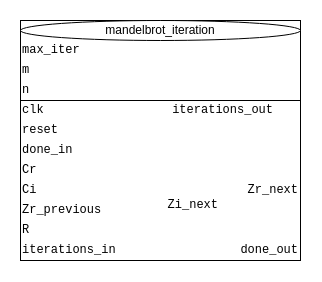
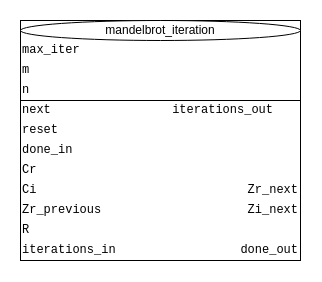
  <mxCell id="0" />
  <mxCell id="1" parent="0" />
  <mxCell id="2" value="" style="group" vertex="1" connectable="0" parent="1"><mxGeometry x="20" y="20" width="280" height="240" as="geometry" /></mxCell>
  <mxCell id="3" value="" style="rounded=0;whiteSpace=wrap;html=1;imageAspect=1;connectable=0;" vertex="1" parent="2"><mxGeometry width="280" height="240" as="geometry" /></mxCell>
  <mxCell id="4" value="mandelbrot_iteration" style="ellipse;whiteSpace=wrap;html=1;" vertex="1" parent="2"><mxGeometry width="280" height="20" as="geometry" /></mxCell>
  <mxCell id="5" value="" style="endArrow=none;html=1;" edge="1" parent="2"><mxGeometry width="50" height="50" as="geometry"><mxPoint y="80" as="sourcePoint" /><mxPoint x="280" y="80" as="targetPoint" /></mxGeometry></mxCell>
  <mxCell id="6" value="max_iter" style="text;html=1;strokeColor=none;fillColor=none;align=left;verticalAlign=middle;whiteSpace=wrap;rounded=0;fontFamily=Courier New;" vertex="1" parent="2"><mxGeometry y="20" width="60" height="20" as="geometry" /></mxCell>
  <mxCell id="7" value="m" style="text;html=1;strokeColor=none;fillColor=none;align=left;verticalAlign=middle;whiteSpace=wrap;rounded=0;fontFamily=Courier New;" vertex="1" parent="2"><mxGeometry y="40" width="60" height="20" as="geometry" /></mxCell>
  <mxCell id="8" value="n" style="text;html=1;strokeColor=none;fillColor=none;align=left;verticalAlign=middle;whiteSpace=wrap;rounded=0;fontFamily=Courier New;" vertex="1" parent="2"><mxGeometry y="60" width="60" height="20" as="geometry" /></mxCell>
- <mxCell id="9" value="clk" style="text;html=1;strokeColor=none;fillColor=none;align=left;verticalAlign=middle;whiteSpace=wrap;rounded=0;fontFamily=Courier New;" vertex="1" parent="2"><mxGeometry y="80" width="60" height="20" as="geometry" /></mxCell>
+ <mxCell id="9" value="next" style="text;html=1;strokeColor=none;fillColor=none;align=left;verticalAlign=middle;whiteSpace=wrap;rounded=0;fontFamily=Courier New;" vertex="1" parent="2"><mxGeometry y="80" width="60" height="20" as="geometry" /></mxCell>
  <mxCell id="10" value="reset&lt;span style=&quot;color: rgba(0 , 0 , 0 , 0) ; font-family: monospace ; font-size: 0px&quot;&gt;%3CmxGraphModel%3E%3Croot%3E%3CmxCell%20id%3D%220%22%2F%3E%3CmxCell%20id%3D%221%22%20parent%3D%220%22%2F%3E%3CmxCell%20id%3D%222%22%20value%3D%22clk%22%20style%3D%22text%3Bhtml%3D1%3BstrokeColor%3Dnone%3BfillColor%3Dnone%3Balign%3Dleft%3BverticalAlign%3Dmiddle%3BwhiteSpace%3Dwrap%3Brounded%3D0%3BfontFamily%3DCourier%20New%3B%22%20vertex%3D%221%22%20parent%3D%221%22%3E%3CmxGeometry%20x%3D%22360%22%20y%3D%22280%22%20width%3D%2260%22%20height%3D%2220%22%20as%3D%22geometry%22%2F%3E%3C%2FmxCell%3E%3C%2Froot%3E%3C%2FmxGraphModel%3E&lt;/span&gt;" style="text;html=1;strokeColor=none;fillColor=none;align=left;verticalAlign=middle;whiteSpace=wrap;rounded=0;fontFamily=Courier New;" vertex="1" parent="2"><mxGeometry y="100" width="60" height="20" as="geometry" /></mxCell>
  <mxCell id="11" value="done_in" style="text;html=1;strokeColor=none;fillColor=none;align=left;verticalAlign=middle;whiteSpace=wrap;rounded=0;fontFamily=Courier New;" vertex="1" parent="2"><mxGeometry y="120" width="60" height="20" as="geometry" /></mxCell>
  <mxCell id="12" value="Cr" style="text;html=1;strokeColor=none;fillColor=none;align=left;verticalAlign=middle;whiteSpace=wrap;rounded=0;fontFamily=Courier New;" vertex="1" parent="2"><mxGeometry y="140" width="60" height="20" as="geometry" /></mxCell>
  <mxCell id="13" value="Ci" style="text;html=1;strokeColor=none;fillColor=none;align=left;verticalAlign=middle;whiteSpace=wrap;rounded=0;fontFamily=Courier New;" vertex="1" parent="2"><mxGeometry y="160" width="60" height="20" as="geometry" /></mxCell>
  <mxCell id="14" value="Zr_previous" style="text;html=1;strokeColor=none;fillColor=none;align=left;verticalAlign=middle;whiteSpace=wrap;rounded=0;fontFamily=Courier New;" vertex="1" parent="2"><mxGeometry y="180" width="60" height="20" as="geometry" /></mxCell>
  <mxCell id="15" value="R" style="text;html=1;strokeColor=none;fillColor=none;align=left;verticalAlign=middle;whiteSpace=wrap;rounded=0;fontFamily=Courier New;" vertex="1" parent="2"><mxGeometry y="200" width="60" height="20" as="geometry" /></mxCell>
  <mxCell id="16" value="iterations_in" style="text;html=1;strokeColor=none;fillColor=none;align=left;verticalAlign=middle;whiteSpace=wrap;rounded=0;fontFamily=Courier New;" vertex="1" parent="2"><mxGeometry y="220" width="60" height="20" as="geometry" /></mxCell>
  <mxCell id="17" value="done_out" style="text;html=1;strokeColor=none;fillColor=none;align=right;verticalAlign=middle;whiteSpace=wrap;rounded=0;fontFamily=Courier New;" vertex="1" parent="2"><mxGeometry x="220" y="220" width="60" height="20" as="geometry" /></mxCell>
  <mxCell id="18" value="iterations_out" style="text;html=1;strokeColor=none;fillColor=none;align=right;verticalAlign=middle;whiteSpace=wrap;rounded=0;fontFamily=Courier New;" vertex="1" parent="2"><mxGeometry x="195" y="80" width="60" height="20" as="geometry" /></mxCell>
- <mxCell id="19" value="Zi_next" style="text;html=1;strokeColor=none;fillColor=none;align=right;verticalAlign=middle;whiteSpace=wrap;rounded=0;fontFamily=Courier New;" vertex="1" parent="2"><mxGeometry x="140" y="175" width="60" height="20" as="geometry" /></mxCell>
+ <mxCell id="19" value="Zi_next" style="text;html=1;strokeColor=none;fillColor=none;align=right;verticalAlign=middle;whiteSpace=wrap;rounded=0;fontFamily=Courier New;" vertex="1" parent="2"><mxGeometry x="220" y="180" width="60" height="20" as="geometry" /></mxCell>
  <mxCell id="20" value="Zr_next" style="text;html=1;strokeColor=none;fillColor=none;align=right;verticalAlign=middle;whiteSpace=wrap;rounded=0;fontFamily=Courier New;connectable=0;" vertex="1" parent="2"><mxGeometry x="220" y="160" width="60" height="20" as="geometry" /></mxCell>
